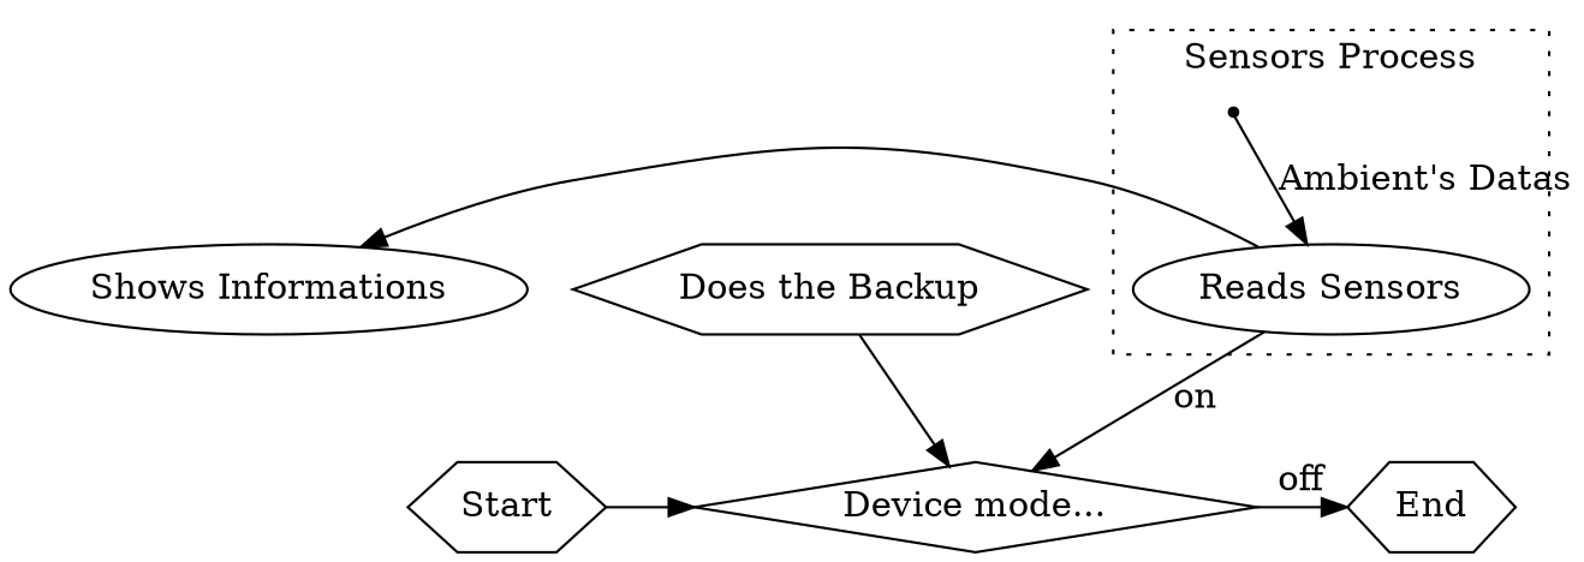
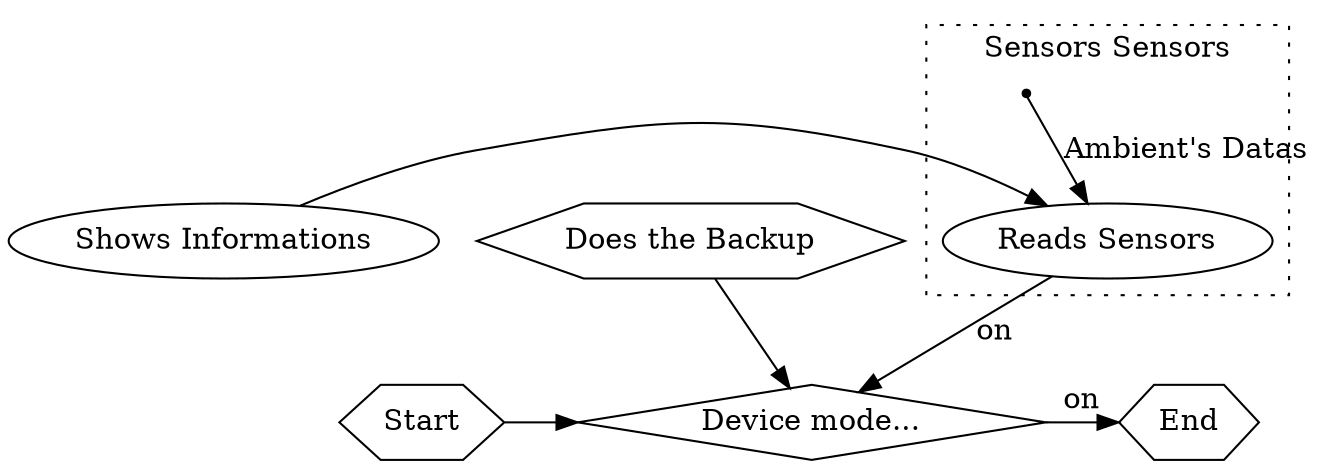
  digraph {
    compound=true
    newrank=true
    node [shape=hexagon]
    n1 [label="Shows Informations" shape=""]
    n2 [label="Does the Backup"]
    n3 [label="Reads Sensors" shape=""]
    n4 [label=End]
    n5 [label=Start]
    n6 [label="Device mode..." shape=diamond]
    a [shape=point]
    subgraph sub_1 {
      rank=same
      n1
      n2
      n3
    }
    subgraph sub_2 {
      rank=same
      n4
      n5
      n6
    }
    subgraph cluster_3 {
-     label="Sensors Process"
+     label="Sensors Sensors"
      style=dotted
      n3
      a
    }
    n2 -> n6
-   n3 -> n1
+   n1 -> n3
    n3 -> n6 [label=on]
    n5 -> n6
-   n6 -> n4 [label=off]
+   n6 -> n4 [label=on]
    a -> n3 [label="Ambient's Datas"]
  }
